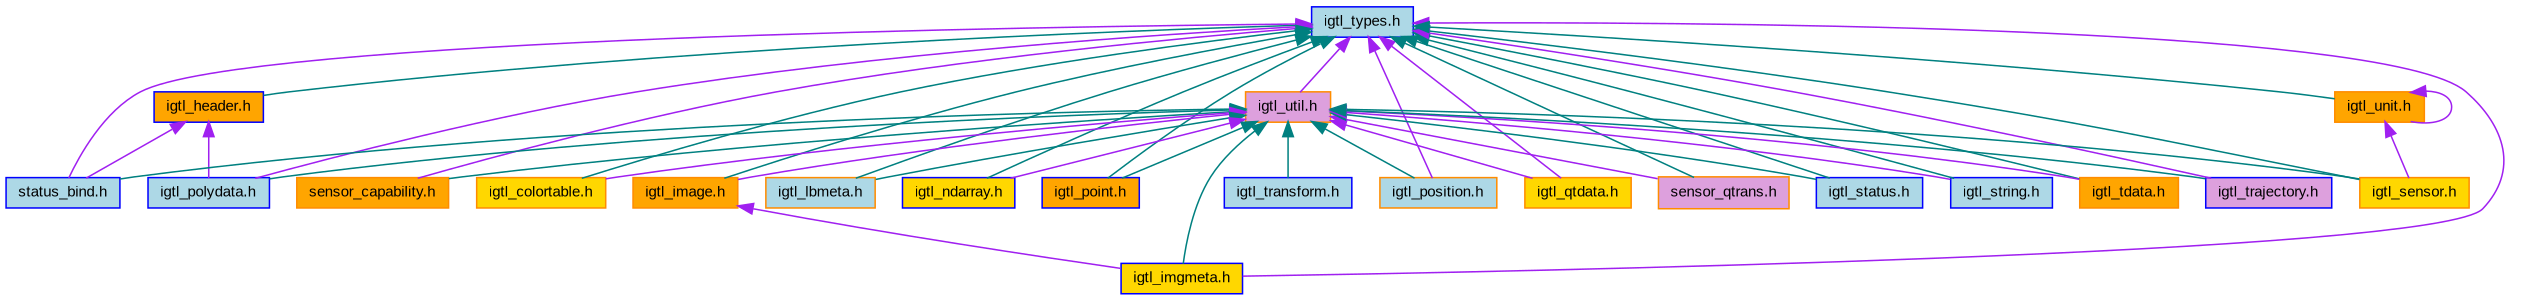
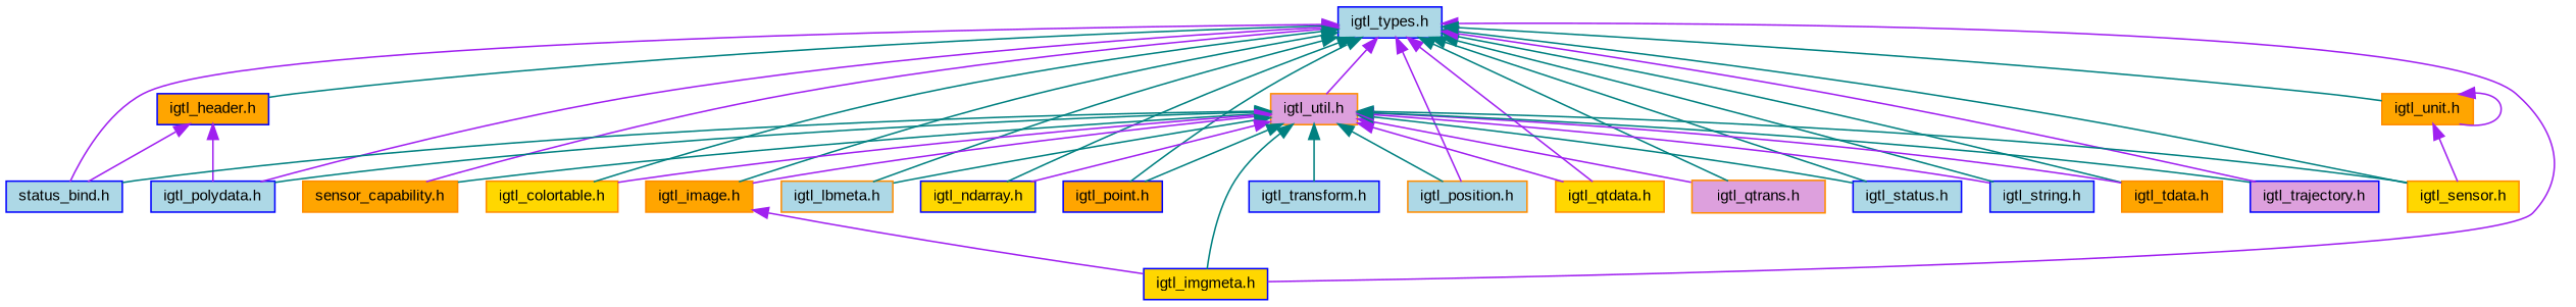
  digraph {
    fontname="Liberation Sans"
    node [color=blue fillcolor=lightblue fontname="Liberation Sans" fontsize=10 shape=record style=filled]
    edge [color=teal dir=back fontname="Liberation Sans" fontsize=10 labelfontname=Helvetica labelfontsize=10 style=solid]
    n1 [fontcolor=black height=0.2 label="igtl_types.h" width=0.4]
    n2 [fillcolor=orange height=0.2 label="igtl_header.h" width=0.4]
    n3 [height=0.2 label="status_bind.h" width=0.4]
    n4 [height=0.2 label="igtl_polydata.h" width=0.4]
    n5 [color=darkorange fillcolor=plum height=0.2 label="igtl_util.h" width=0.4]
    n6 [color=darkorange fillcolor=orange height=0.2 label="sensor_capability.h" width=0.4]
    n7 [color=darkorange fillcolor=gold height=0.2 label="igtl_colortable.h" width=0.4]
    n8 [color=darkorange fillcolor=orange height=0.2 label="igtl_image.h" width=0.4]
    n9 [fillcolor=gold height=0.2 label="igtl_imgmeta.h" width=0.4]
    n10 [color=darkorange height=0.2 label="igtl_lbmeta.h" width=0.4]
    n11 [fillcolor=gold height=0.2 label="igtl_ndarray.h" width=0.4]
    n12 [fillcolor=orange height=0.2 label="igtl_point.h" width=0.4]
    n13 [color=darkorange height=0.2 label="igtl_position.h" width=0.4]
    n14 [color=darkorange fillcolor=gold height=0.2 label="igtl_qtdata.h" width=0.4]
-   n15 [color=darkorange fillcolor=plum height=0.2 label="sensor_qtrans.h" width=0.4]
+   n15 [color=darkorange fillcolor=plum height=0.2 label="igtl_qtrans.h" width=0.4]
    n16 [color=darkorange fillcolor=gold height=0.2 label="igtl_sensor.h" width=0.4]
    n17 [height=0.2 label="igtl_status.h" width=0.4]
    n18 [height=0.2 label="igtl_string.h" width=0.4]
    n19 [color=darkorange fillcolor=orange height=0.2 label="igtl_tdata.h" width=0.4]
    n20 [fillcolor=plum height=0.2 label="igtl_trajectory.h" width=0.4]
    n21 [color=darkorange fillcolor=orange height=0.2 label="igtl_unit.h" width=0.4]
    n22 [height=0.2 label="igtl_transform.h" width=0.4]
    n1 -> n2
    n1 -> n3 [color=purple]
    n1 -> n4 [color=purple]
    n1 -> n5 [color=purple]
    n1 -> n6 [color=purple]
    n1 -> n7
    n1 -> n8
    n1 -> n9 [color=purple]
    n1 -> n10
    n1 -> n11
    n1 -> n12
    n1 -> n13 [color=purple]
    n1 -> n14 [color=purple]
    n1 -> n15
    n1 -> n16
    n1 -> n17
    n1 -> n18
    n1 -> n19
    n1 -> n20 [color=purple]
    n1 -> n21
    n2 -> n3 [color=purple]
    n2 -> n4 [color=purple]
    n5 -> n3
    n5 -> n4
    n5 -> n6
    n5 -> n7 [color=purple]
    n5 -> n8 [color=purple]
    n5 -> n9
    n5 -> n10
    n5 -> n11 [color=purple]
    n5 -> n12
    n5 -> n13
    n5 -> n14 [color=purple]
    n5 -> n15 [color=purple]
    n5 -> n16
    n5 -> n17
    n5 -> n18 [color=purple]
    n5 -> n19 [color=purple]
    n5 -> n20
    n5 -> n22
    n8 -> n9 [color=purple]
    n21 -> n16 [color=purple]
    n21 -> n21 [color=purple]
  }
